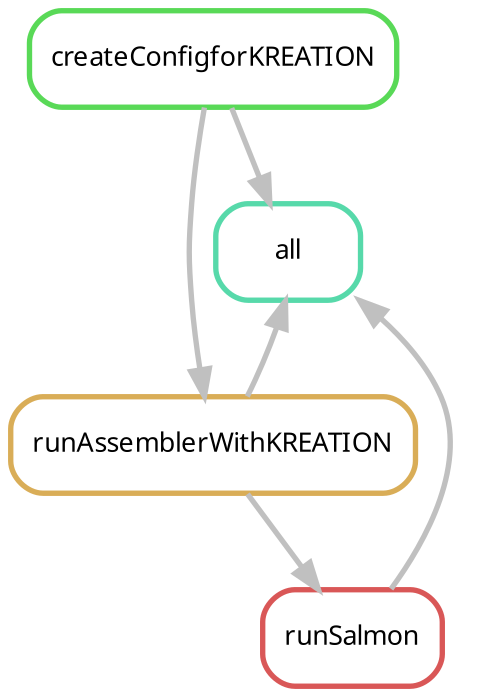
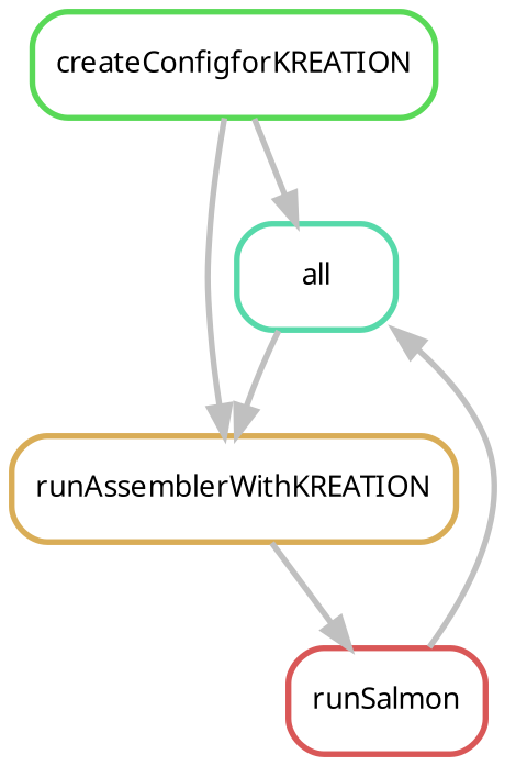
  digraph {
    bgcolor=white
    node [fontname=sans fontsize=10 penwidth=2 shape=box style=rounded]
    edge [color=grey penwidth=2]
    n1 [color="0.44 0.6 0.85" label=all]
    n2 [color="0.33 0.6 0.85" label=createConfigforKREATION]
    n3 [color="0.11 0.6 0.85" label=runAssemblerWithKREATION]
    n4 [color="0.00 0.6 0.85" label=runSalmon]
    n2 -> n1
    n2 -> n3
-   n3 -> n1
+   n1 -> n3
    n3 -> n4
    n4 -> n1
  }
